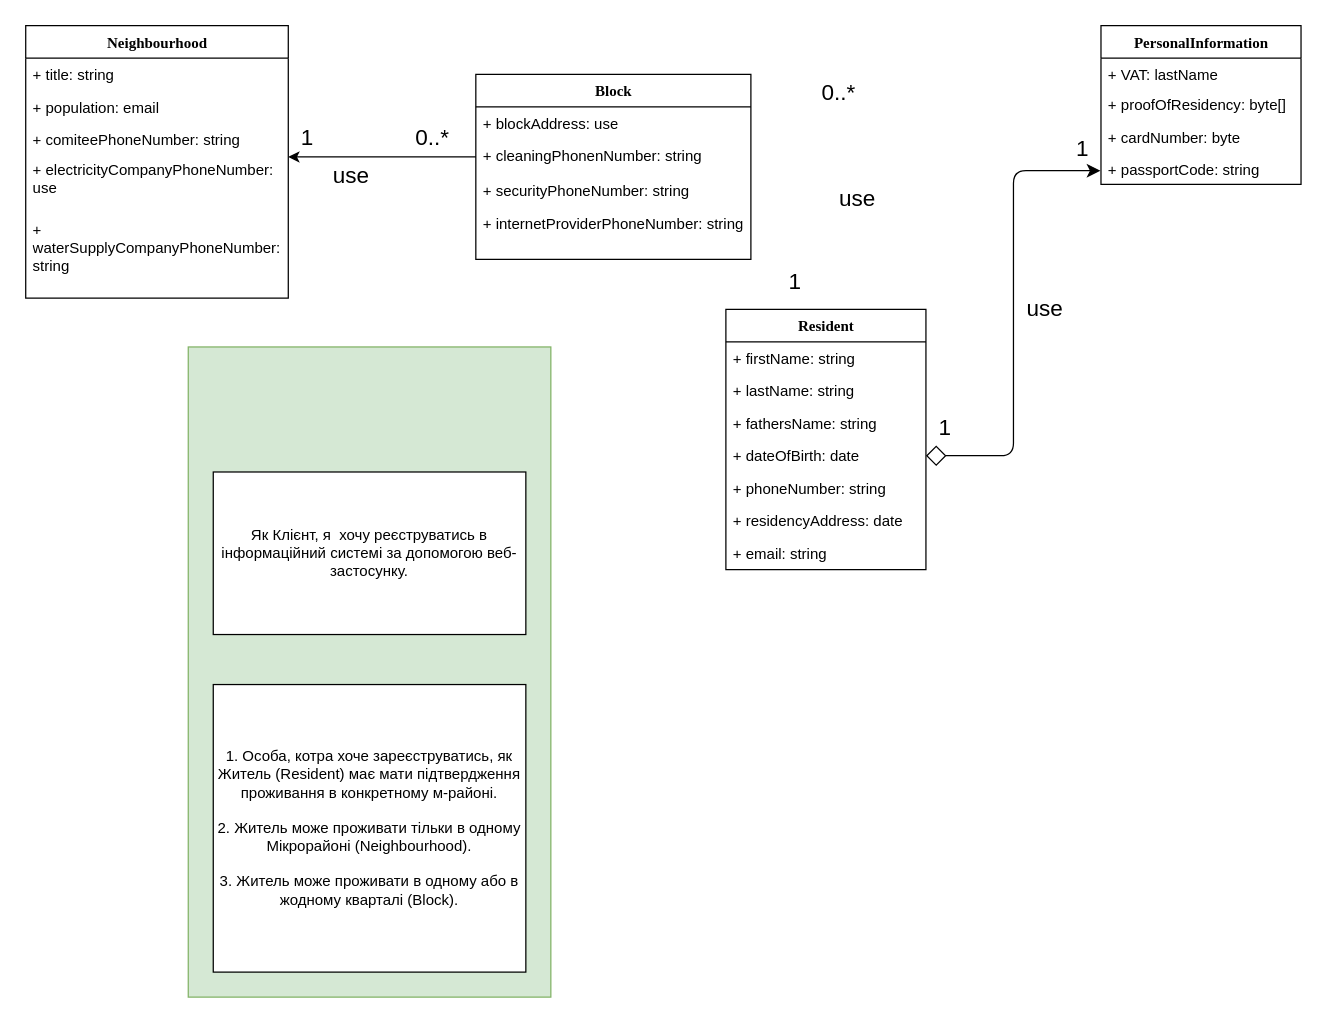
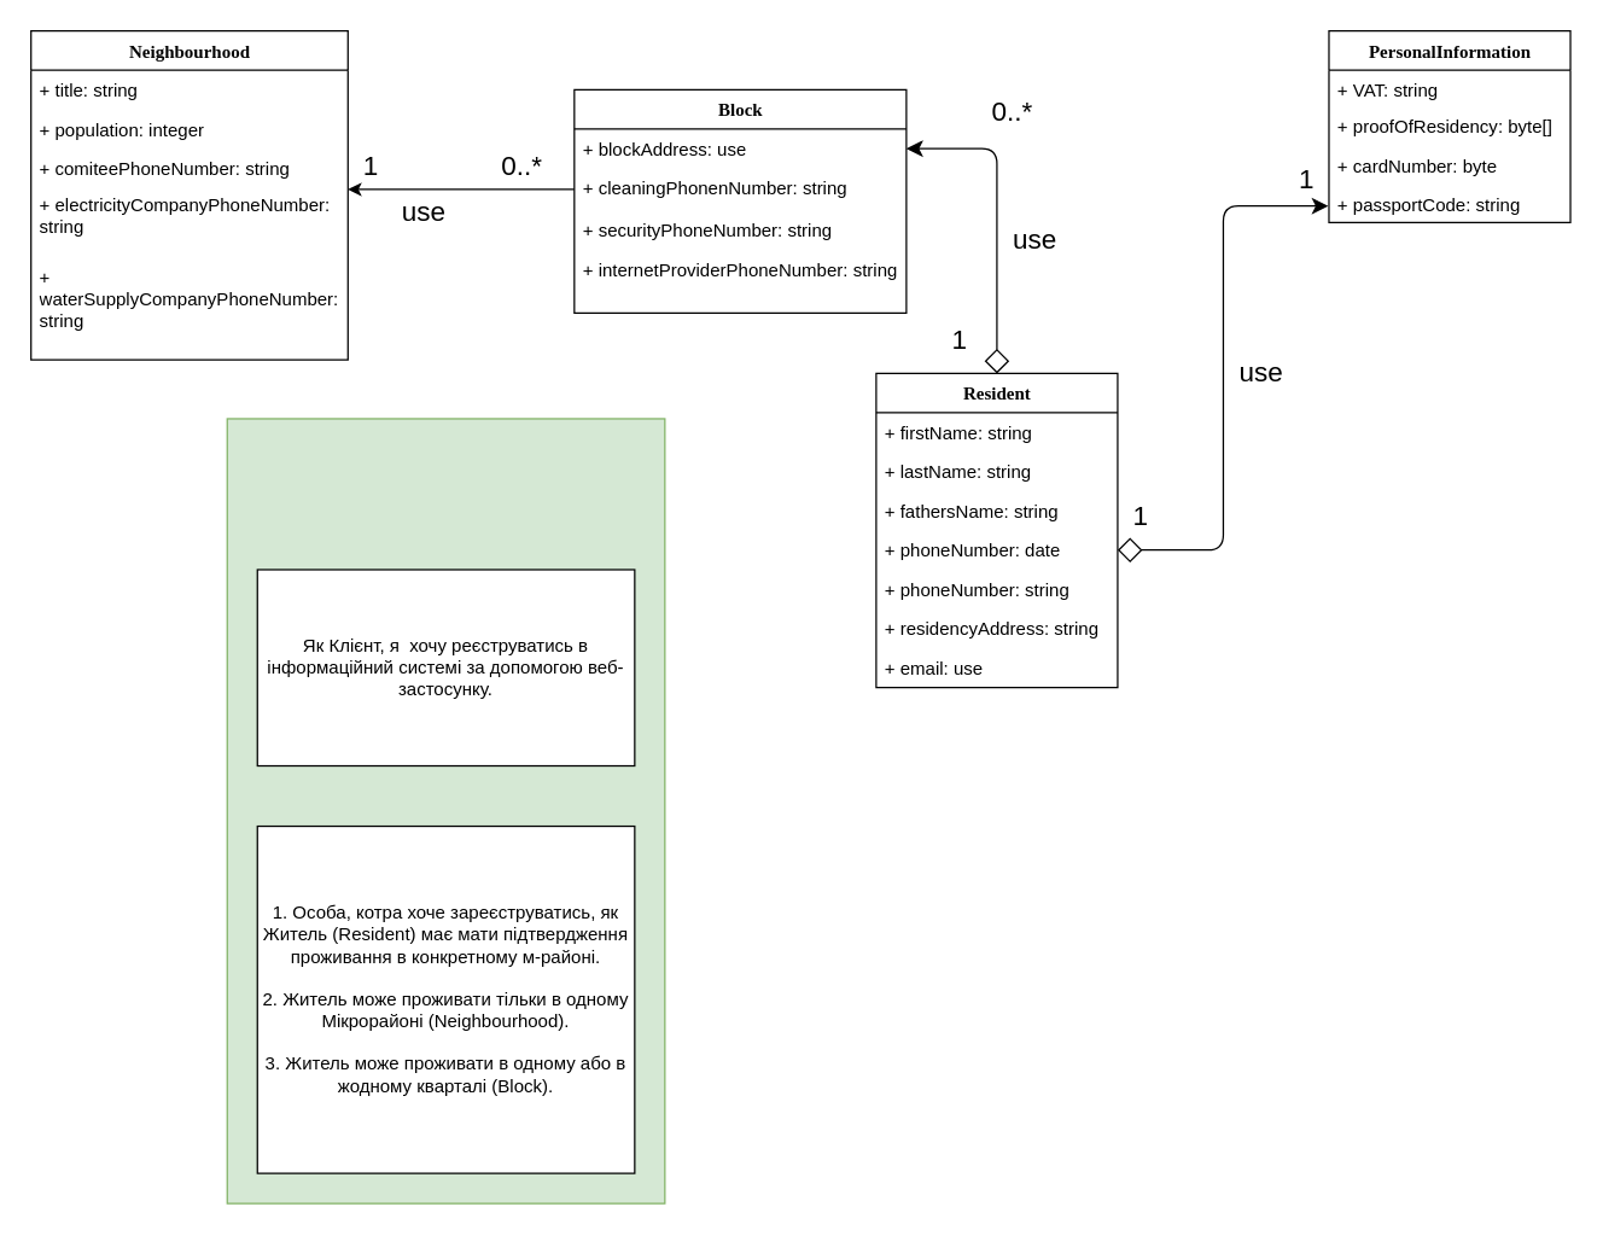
  <mxCell id="0" />
  <mxCell id="1" parent="0" />
  <mxCell id="2" value="" style="rounded=0;whiteSpace=wrap;html=1;fillColor=#d5e8d4;strokeColor=#82b366;" parent="1" vertex="1"><mxGeometry x="150" y="277" width="290" height="520" as="geometry" /></mxCell>
  <mxCell id="3" value="Block" style="swimlane;html=1;fontStyle=1;align=center;verticalAlign=top;childLayout=stackLayout;horizontal=1;startSize=26;horizontalStack=0;resizeParent=1;resizeLast=0;collapsible=1;marginBottom=0;swimlaneFillColor=#ffffff;rounded=0;shadow=0;comic=0;labelBackgroundColor=none;strokeWidth=1;fillColor=none;fontFamily=Verdana;fontSize=12" parent="1" vertex="1"><mxGeometry x="380" y="59" width="220" height="148" as="geometry" /></mxCell>
  <mxCell id="4" value="+ blockAddress: use" style="text;html=1;strokeColor=none;fillColor=none;align=left;verticalAlign=top;spacingLeft=4;spacingRight=4;whiteSpace=wrap;overflow=hidden;rotatable=0;points=[[0,0.5],[1,0.5]];portConstraint=eastwest;" parent="3" vertex="1"><mxGeometry y="26" width="220" height="26" as="geometry" /></mxCell>
  <mxCell id="5" value="+ cleaningPhonenNumber: string" style="text;html=1;strokeColor=none;fillColor=none;align=left;verticalAlign=top;spacingLeft=4;spacingRight=4;whiteSpace=wrap;overflow=hidden;rotatable=0;points=[[0,0.5],[1,0.5]];portConstraint=eastwest;" parent="3" vertex="1"><mxGeometry y="52" width="220" height="28" as="geometry" /></mxCell>
  <mxCell id="6" value="+ securityPhoneNumber: string" style="text;html=1;strokeColor=none;fillColor=none;align=left;verticalAlign=top;spacingLeft=4;spacingRight=4;whiteSpace=wrap;overflow=hidden;rotatable=0;points=[[0,0.5],[1,0.5]];portConstraint=eastwest;" vertex="1" parent="3"><mxGeometry y="80" width="220" height="26" as="geometry" /></mxCell>
  <mxCell id="7" value="+ internetProviderPhoneNumber: string" style="text;html=1;strokeColor=none;fillColor=none;align=left;verticalAlign=top;spacingLeft=4;spacingRight=4;whiteSpace=wrap;overflow=hidden;rotatable=0;points=[[0,0.5],[1,0.5]];portConstraint=eastwest;" vertex="1" parent="3"><mxGeometry y="106" width="220" height="26" as="geometry" /></mxCell>
  <mxCell id="8" style="edgeStyle=elbowEdgeStyle;html=1;labelBackgroundColor=none;startFill=1;endArrow=none;endFill=0;fontFamily=Verdana;fontSize=12;elbow=vertical;endSize=14;startArrow=classic;entryX=0;entryY=0.5;entryDx=0;entryDy=0;" parent="1" source="9" target="5" edge="1"><mxGeometry relative="1" as="geometry"><Array as="points" /><mxPoint x="370" y="127" as="targetPoint" /></mxGeometry></mxCell>
  <mxCell id="9" value="Neighbourhood" style="swimlane;html=1;fontStyle=1;align=center;verticalAlign=top;childLayout=stackLayout;horizontal=1;startSize=26;horizontalStack=0;resizeParent=1;resizeLast=0;collapsible=1;marginBottom=0;swimlaneFillColor=#ffffff;rounded=0;shadow=0;comic=0;labelBackgroundColor=none;strokeWidth=1;fillColor=none;fontFamily=Verdana;fontSize=12" parent="1" vertex="1"><mxGeometry x="20" y="20" width="210" height="218" as="geometry" /></mxCell>
  <mxCell id="10" value="+ title: string" style="text;html=1;strokeColor=none;fillColor=none;align=left;verticalAlign=top;spacingLeft=4;spacingRight=4;whiteSpace=wrap;overflow=hidden;rotatable=0;points=[[0,0.5],[1,0.5]];portConstraint=eastwest;" parent="9" vertex="1"><mxGeometry y="26" width="210" height="26" as="geometry" /></mxCell>
- <mxCell id="11" value="+ population:&amp;nbsp;email" style="text;html=1;strokeColor=none;fillColor=none;align=left;verticalAlign=top;spacingLeft=4;spacingRight=4;whiteSpace=wrap;overflow=hidden;rotatable=0;points=[[0,0.5],[1,0.5]];portConstraint=eastwest;" parent="9" vertex="1"><mxGeometry y="52" width="210" height="26" as="geometry" /></mxCell>
+ <mxCell id="11" value="+ population:&amp;nbsp;integer" style="text;html=1;strokeColor=none;fillColor=none;align=left;verticalAlign=top;spacingLeft=4;spacingRight=4;whiteSpace=wrap;overflow=hidden;rotatable=0;points=[[0,0.5],[1,0.5]];portConstraint=eastwest;" parent="9" vertex="1"><mxGeometry y="52" width="210" height="26" as="geometry" /></mxCell>
  <mxCell id="12" value="+ comiteePhoneNumber: string" style="text;html=1;strokeColor=none;fillColor=none;align=left;verticalAlign=top;spacingLeft=4;spacingRight=4;whiteSpace=wrap;overflow=hidden;rotatable=0;points=[[0,0.5],[1,0.5]];portConstraint=eastwest;" parent="9" vertex="1"><mxGeometry y="78" width="210" height="24" as="geometry" /></mxCell>
- <mxCell id="13" value="+ electricityCompanyPhoneNumber: use" style="text;html=1;strokeColor=none;fillColor=none;align=left;verticalAlign=top;spacingLeft=4;spacingRight=4;whiteSpace=wrap;overflow=hidden;rotatable=0;points=[[0,0.5],[1,0.5]];portConstraint=eastwest;" parent="9" vertex="1"><mxGeometry y="102" width="210" height="48" as="geometry" /></mxCell>
+ <mxCell id="13" value="+ electricityCompanyPhoneNumber: string" style="text;html=1;strokeColor=none;fillColor=none;align=left;verticalAlign=top;spacingLeft=4;spacingRight=4;whiteSpace=wrap;overflow=hidden;rotatable=0;points=[[0,0.5],[1,0.5]];portConstraint=eastwest;" parent="9" vertex="1"><mxGeometry y="102" width="210" height="48" as="geometry" /></mxCell>
  <mxCell id="14" value="+ waterSupplyCompanyPhoneNumber: string" style="text;html=1;strokeColor=none;fillColor=none;align=left;verticalAlign=top;spacingLeft=4;spacingRight=4;whiteSpace=wrap;overflow=hidden;rotatable=0;points=[[0,0.5],[1,0.5]];portConstraint=eastwest;" vertex="1" parent="9"><mxGeometry y="150" width="210" height="58" as="geometry" /></mxCell>
  <mxCell id="15" value="Resident" style="swimlane;html=1;fontStyle=1;align=center;verticalAlign=top;childLayout=stackLayout;horizontal=1;startSize=26;horizontalStack=0;resizeParent=1;resizeLast=0;collapsible=1;marginBottom=0;swimlaneFillColor=#ffffff;rounded=0;shadow=0;comic=0;labelBackgroundColor=none;strokeWidth=1;fillColor=none;fontFamily=Verdana;fontSize=12" parent="1" vertex="1"><mxGeometry x="580" y="247" width="160" height="208" as="geometry" /></mxCell>
  <mxCell id="16" value="+ firstName: string" style="text;html=1;strokeColor=none;fillColor=none;align=left;verticalAlign=top;spacingLeft=4;spacingRight=4;whiteSpace=wrap;overflow=hidden;rotatable=0;points=[[0,0.5],[1,0.5]];portConstraint=eastwest;" parent="15" vertex="1"><mxGeometry y="26" width="160" height="26" as="geometry" /></mxCell>
  <mxCell id="17" value="+ lastName: string" style="text;html=1;strokeColor=none;fillColor=none;align=left;verticalAlign=top;spacingLeft=4;spacingRight=4;whiteSpace=wrap;overflow=hidden;rotatable=0;points=[[0,0.5],[1,0.5]];portConstraint=eastwest;" parent="15" vertex="1"><mxGeometry y="52" width="160" height="26" as="geometry" /></mxCell>
  <mxCell id="18" value="+ fathersName: string" style="text;html=1;strokeColor=none;fillColor=none;align=left;verticalAlign=top;spacingLeft=4;spacingRight=4;whiteSpace=wrap;overflow=hidden;rotatable=0;points=[[0,0.5],[1,0.5]];portConstraint=eastwest;" parent="15" vertex="1"><mxGeometry y="78" width="160" height="26" as="geometry" /></mxCell>
- <mxCell id="19" value="+ dateOfBirth: date" style="text;html=1;strokeColor=none;fillColor=none;align=left;verticalAlign=top;spacingLeft=4;spacingRight=4;whiteSpace=wrap;overflow=hidden;rotatable=0;points=[[0,0.5],[1,0.5]];portConstraint=eastwest;" parent="15" vertex="1"><mxGeometry y="104" width="160" height="26" as="geometry" /></mxCell>
+ <mxCell id="19" value="+ phoneNumber: date" style="text;html=1;strokeColor=none;fillColor=none;align=left;verticalAlign=top;spacingLeft=4;spacingRight=4;whiteSpace=wrap;overflow=hidden;rotatable=0;points=[[0,0.5],[1,0.5]];portConstraint=eastwest;" parent="15" vertex="1"><mxGeometry y="104" width="160" height="26" as="geometry" /></mxCell>
  <mxCell id="20" value="+ phoneNumber: string" style="text;html=1;strokeColor=none;fillColor=none;align=left;verticalAlign=top;spacingLeft=4;spacingRight=4;whiteSpace=wrap;overflow=hidden;rotatable=0;points=[[0,0.5],[1,0.5]];portConstraint=eastwest;" parent="15" vertex="1"><mxGeometry y="130" width="160" height="26" as="geometry" /></mxCell>
- <mxCell id="21" value="+ residencyAddress: date" style="text;html=1;strokeColor=none;fillColor=none;align=left;verticalAlign=top;spacingLeft=4;spacingRight=4;whiteSpace=wrap;overflow=hidden;rotatable=0;points=[[0,0.5],[1,0.5]];portConstraint=eastwest;" parent="15" vertex="1"><mxGeometry y="156" width="160" height="26" as="geometry" /></mxCell>
- <mxCell id="22" value="+ email: string" style="text;html=1;strokeColor=none;fillColor=none;align=left;verticalAlign=top;spacingLeft=4;spacingRight=4;whiteSpace=wrap;overflow=hidden;rotatable=0;points=[[0,0.5],[1,0.5]];portConstraint=eastwest;" parent="15" vertex="1"><mxGeometry y="182" width="160" height="26" as="geometry" /></mxCell>
+ <mxCell id="21" value="+ residencyAddress: string" style="text;html=1;strokeColor=none;fillColor=none;align=left;verticalAlign=top;spacingLeft=4;spacingRight=4;whiteSpace=wrap;overflow=hidden;rotatable=0;points=[[0,0.5],[1,0.5]];portConstraint=eastwest;" parent="15" vertex="1"><mxGeometry y="156" width="160" height="26" as="geometry" /></mxCell>
+ <mxCell id="22" value="+ email: use" style="text;html=1;strokeColor=none;fillColor=none;align=left;verticalAlign=top;spacingLeft=4;spacingRight=4;whiteSpace=wrap;overflow=hidden;rotatable=0;points=[[0,0.5],[1,0.5]];portConstraint=eastwest;" parent="15" vertex="1"><mxGeometry y="182" width="160" height="26" as="geometry" /></mxCell>
  <mxCell id="23" style="edgeStyle=orthogonalEdgeStyle;html=1;labelBackgroundColor=none;startFill=1;startSize=8;endArrow=diamond;endFill=0;endSize=14;fontFamily=Verdana;fontSize=12;entryX=1;entryY=0.5;entryDx=0;entryDy=0;exitX=0.987;exitY=0.938;exitDx=0;exitDy=0;exitPerimeter=0;startArrow=classic;" parent="1" source="30" target="19" edge="1"><mxGeometry relative="1" as="geometry"><Array as="points"><mxPoint x="810" y="136" /><mxPoint x="810" y="364" /></Array><mxPoint x="810" y="187" as="sourcePoint" /></mxGeometry></mxCell>
  <mxCell id="24" value="PersonalInformation" style="swimlane;html=1;fontStyle=1;align=center;verticalAlign=top;childLayout=stackLayout;horizontal=1;startSize=26;horizontalStack=0;resizeParent=1;resizeLast=0;collapsible=1;marginBottom=0;swimlaneFillColor=#ffffff;rounded=0;shadow=0;comic=0;labelBackgroundColor=none;strokeWidth=1;fillColor=none;fontFamily=Verdana;fontSize=12" parent="1" vertex="1"><mxGeometry x="880" y="20" width="160" height="127" as="geometry" /></mxCell>
- <mxCell id="25" value="+ VAT: lastName" style="text;html=1;strokeColor=none;fillColor=none;align=left;verticalAlign=top;spacingLeft=4;spacingRight=4;whiteSpace=wrap;overflow=hidden;rotatable=0;points=[[0,0.5],[1,0.5]];portConstraint=eastwest;" parent="24" vertex="1"><mxGeometry y="26" width="160" height="24" as="geometry" /></mxCell>
+ <mxCell id="25" value="+ VAT: string" style="text;html=1;strokeColor=none;fillColor=none;align=left;verticalAlign=top;spacingLeft=4;spacingRight=4;whiteSpace=wrap;overflow=hidden;rotatable=0;points=[[0,0.5],[1,0.5]];portConstraint=eastwest;" parent="24" vertex="1"><mxGeometry y="26" width="160" height="24" as="geometry" /></mxCell>
  <mxCell id="26" value="+ proofOfResidency: byte[]" style="text;html=1;strokeColor=none;fillColor=none;align=left;verticalAlign=top;spacingLeft=4;spacingRight=4;whiteSpace=wrap;overflow=hidden;rotatable=0;points=[[0,0.5],[1,0.5]];portConstraint=eastwest;" vertex="1" parent="24"><mxGeometry y="50" width="160" height="26" as="geometry" /></mxCell>
  <mxCell id="27" value="+ cardNumber: byte" style="text;html=1;strokeColor=none;fillColor=none;align=left;verticalAlign=top;spacingLeft=4;spacingRight=4;whiteSpace=wrap;overflow=hidden;rotatable=0;points=[[0,0.5],[1,0.5]];portConstraint=eastwest;" vertex="1" parent="24"><mxGeometry y="76" width="160" height="26" as="geometry" /></mxCell>
  <mxCell id="28" value="+ passportCode: string" style="text;html=1;strokeColor=none;fillColor=none;align=left;verticalAlign=top;spacingLeft=4;spacingRight=4;whiteSpace=wrap;overflow=hidden;rotatable=0;points=[[0,0.5],[1,0.5]];portConstraint=eastwest;" parent="24" vertex="1"><mxGeometry y="102" width="160" height="20" as="geometry" /></mxCell>
  <mxCell id="29" value="&lt;font style=&quot;font-size: 18px;&quot;&gt;use&lt;/font&gt;" style="text;html=1;align=center;verticalAlign=middle;resizable=0;points=[];autosize=1;strokeColor=none;fillColor=none;" parent="1" vertex="1"><mxGeometry x="810" y="227" width="50" height="40" as="geometry" /></mxCell>
  <mxCell id="30" value="1" style="text;html=1;align=center;verticalAlign=middle;resizable=0;points=[];autosize=1;strokeColor=none;fillColor=none;fontSize=18;" parent="1" vertex="1"><mxGeometry x="850" y="98.5" width="30" height="40" as="geometry" /></mxCell>
  <mxCell id="31" value="1" style="text;html=1;align=center;verticalAlign=middle;resizable=0;points=[];autosize=1;strokeColor=none;fillColor=none;fontSize=18;" parent="1" vertex="1"><mxGeometry x="740" y="322" width="30" height="40" as="geometry" /></mxCell>
  <mxCell id="32" value="1" style="text;html=1;align=center;verticalAlign=middle;resizable=0;points=[];autosize=1;strokeColor=none;fillColor=none;fontSize=18;" parent="1" vertex="1"><mxGeometry x="230" y="95" width="30" height="30" as="geometry" /></mxCell>
  <mxCell id="33" value="0..*" style="text;html=1;align=center;verticalAlign=middle;resizable=0;points=[];autosize=1;strokeColor=none;fillColor=none;fontSize=18;" parent="1" vertex="1"><mxGeometry x="325" y="95" width="40" height="30" as="geometry" /></mxCell>
  <mxCell id="34" value="&lt;font style=&quot;font-size: 18px;&quot;&gt;use&lt;/font&gt;" style="text;html=1;align=center;verticalAlign=middle;resizable=0;points=[];autosize=1;strokeColor=none;fillColor=none;" parent="1" vertex="1"><mxGeometry x="255" y="120" width="50" height="40" as="geometry" /></mxCell>
  <mxCell id="35" value="Як Клієнт, я&amp;nbsp; хочу реєструватись в інформаційний системі за допомогою веб-застосунку." style="rounded=0;whiteSpace=wrap;html=1;" parent="1" vertex="1"><mxGeometry x="170" y="377" width="250" height="130" as="geometry" /></mxCell>
  <mxCell id="36" value="1. Особа, котра хоче зареєструватись, як Житель (Resident) має мати підтвердження проживання в конкретному м-районі.&lt;br&gt;&lt;br&gt;2. Житель може проживати тільки в одному Мікрорайоні (Neighbourhood).&lt;br&gt;&lt;br&gt;3. Житель може проживати в одному або в жодному кварталі (Block)." style="rounded=0;whiteSpace=wrap;html=1;" parent="1" vertex="1"><mxGeometry x="170" y="547" width="250" height="230" as="geometry" /></mxCell>
+ <mxCell id="37" style="edgeStyle=orthogonalEdgeStyle;html=1;labelBackgroundColor=none;startFill=1;startSize=8;endArrow=diamond;endFill=0;endSize=14;fontFamily=Verdana;fontSize=12;entryX=0.5;entryY=0;entryDx=0;entryDy=0;startArrow=classic;exitX=1;exitY=0.5;exitDx=0;exitDy=0;" edge="1" parent="1" source="4" target="15"><mxGeometry relative="1" as="geometry"><Array as="points"><mxPoint x="660" y="98" /></Array><mxPoint x="620" y="117" as="sourcePoint" /><mxPoint x="630.39" y="215" as="targetPoint" /></mxGeometry></mxCell>
  <mxCell id="38" value="&lt;font style=&quot;font-size: 18px;&quot;&gt;use&lt;/font&gt;" style="text;html=1;align=center;verticalAlign=middle;resizable=0;points=[];autosize=1;strokeColor=none;fillColor=none;" vertex="1" parent="1"><mxGeometry x="660" y="138.5" width="50" height="40" as="geometry" /></mxCell>
  <mxCell id="39" value="1" style="text;html=1;align=center;verticalAlign=middle;resizable=0;points=[];autosize=1;strokeColor=none;fillColor=none;fontSize=18;" vertex="1" parent="1"><mxGeometry x="620" y="210" width="30" height="30" as="geometry" /></mxCell>
  <mxCell id="40" value="0..*" style="text;html=1;align=center;verticalAlign=middle;resizable=0;points=[];autosize=1;strokeColor=none;fillColor=none;fontSize=18;" vertex="1" parent="1"><mxGeometry x="650" y="59" width="40" height="30" as="geometry" /></mxCell>
